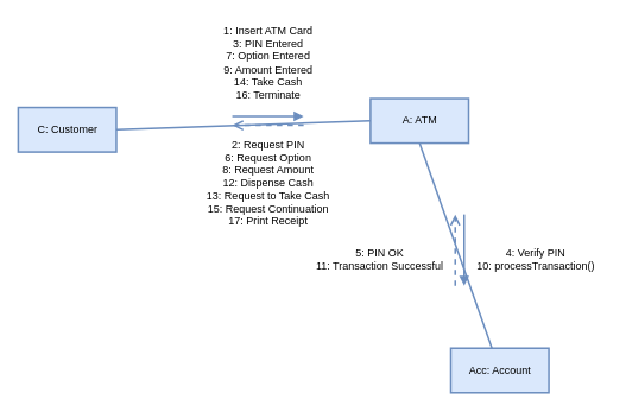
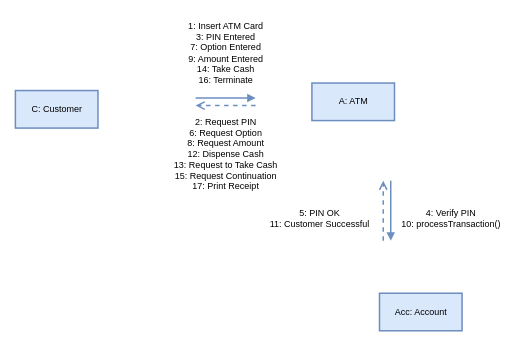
  <mxCell id="0" />
  <mxCell id="1" parent="0" />
  <mxCell id="2" value="C: Customer" style="html=1;fillColor=#dae8fc;strokeColor=#6c8ebf;strokeWidth=2;" vertex="1" parent="1"><mxGeometry x="20" y="120" width="110" height="50" as="geometry" /></mxCell>
  <mxCell id="3" value="A: ATM" style="html=1;fillColor=#dae8fc;strokeColor=#6c8ebf;strokeWidth=2;" vertex="1" parent="1"><mxGeometry x="415" y="110" width="110" height="50" as="geometry" /></mxCell>
  <mxCell id="4" value="Acc: Account" style="html=1;fillColor=#dae8fc;strokeColor=#6c8ebf;strokeWidth=2;" vertex="1" parent="1"><mxGeometry x="505" y="390" width="110" height="50" as="geometry" /></mxCell>
- <mxCell id="5" value="" style="endArrow=none;html=1;rounded=0;entryX=0.5;entryY=1;entryDx=0;entryDy=0;fillColor=#dae8fc;strokeColor=#6c8ebf;strokeWidth=2;" edge="1" parent="1" source="4" target="3"><mxGeometry relative="1" as="geometry"><mxPoint x="330" y="280" as="sourcePoint" /><mxPoint x="490" y="280" as="targetPoint" /></mxGeometry></mxCell>
- <mxCell id="6" value="" style="endArrow=none;html=1;rounded=0;exitX=1;exitY=0.5;exitDx=0;exitDy=0;entryX=0;entryY=0.5;entryDx=0;entryDy=0;fillColor=#dae8fc;strokeColor=#6c8ebf;strokeWidth=2;" edge="1" parent="1" source="2" target="3"><mxGeometry relative="1" as="geometry"><mxPoint x="150" y="330" as="sourcePoint" /><mxPoint x="310" y="330" as="targetPoint" /></mxGeometry></mxCell>
  <mxCell id="7" value="" style="html=1;verticalAlign=bottom;endArrow=block;rounded=0;fillColor=#dae8fc;strokeColor=#6c8ebf;strokeWidth=2;" edge="1" parent="1"><mxGeometry width="80" relative="1" as="geometry"><mxPoint x="260" y="130" as="sourcePoint" /><mxPoint x="340" y="130" as="targetPoint" /></mxGeometry></mxCell>
  <mxCell id="8" value="" style="html=1;verticalAlign=bottom;endArrow=open;dashed=1;endSize=8;rounded=0;fillColor=#dae8fc;strokeColor=#6c8ebf;strokeWidth=2;" edge="1" parent="1"><mxGeometry relative="1" as="geometry"><mxPoint x="340" y="140" as="sourcePoint" /><mxPoint x="260" y="140" as="targetPoint" /></mxGeometry></mxCell>
  <mxCell id="9" value="" style="html=1;verticalAlign=bottom;endArrow=block;rounded=0;fillColor=#dae8fc;strokeColor=#6c8ebf;strokeWidth=2;" edge="1" parent="1"><mxGeometry width="80" relative="1" as="geometry"><mxPoint x="520" y="240" as="sourcePoint" /><mxPoint x="520" y="320" as="targetPoint" /><Array as="points"><mxPoint x="520" y="270" /><mxPoint x="520" y="280" /></Array></mxGeometry></mxCell>
  <mxCell id="10" value="" style="html=1;verticalAlign=bottom;endArrow=open;dashed=1;endSize=8;rounded=0;fillColor=#dae8fc;strokeColor=#6c8ebf;strokeWidth=2;" edge="1" parent="1"><mxGeometry relative="1" as="geometry"><mxPoint x="510" y="320" as="sourcePoint" /><mxPoint x="510" y="240" as="targetPoint" /></mxGeometry></mxCell>
  <mxCell id="11" value="1: Insert ATM Card&lt;br&gt;3: PIN Entered&lt;br&gt;7: Option Entered&lt;br&gt;9: Amount Entered&lt;br&gt;14: Take Cash&lt;br&gt;16: Terminate&lt;br&gt;" style="text;html=1;align=center;verticalAlign=middle;resizable=0;points=[];autosize=1;strokeWidth=2;" vertex="1" parent="1"><mxGeometry x="240" y="20" width="120" height="100" as="geometry" /></mxCell>
  <mxCell id="12" value="2: Request PIN&lt;br&gt;6: Request Option&lt;br&gt;8: Request Amount&lt;br&gt;12: Dispense Cash&lt;br&gt;13: Request to Take Cash&lt;br&gt;15: Request Continuation&lt;br&gt;17: Print Receipt" style="text;html=1;align=center;verticalAlign=middle;resizable=0;points=[];autosize=1;strokeWidth=2;" vertex="1" parent="1"><mxGeometry x="220" y="150" width="160" height="110" as="geometry" /></mxCell>
- <mxCell id="13" value="5: PIN OK&lt;br&gt;11: Transaction Successful" style="text;html=1;align=center;verticalAlign=middle;resizable=0;points=[];autosize=1;strokeWidth=2;" vertex="1" parent="1"><mxGeometry x="340" y="270" width="170" height="40" as="geometry" /></mxCell>
+ <mxCell id="13" value="5: PIN OK&lt;br&gt;11: Customer Successful" style="text;html=1;align=center;verticalAlign=middle;resizable=0;points=[];autosize=1;strokeWidth=2;" vertex="1" parent="1"><mxGeometry x="340" y="270" width="170" height="40" as="geometry" /></mxCell>
  <mxCell id="14" value="4: Verify PIN&lt;br&gt;10: processTransaction()" style="text;html=1;align=center;verticalAlign=middle;resizable=0;points=[];autosize=1;strokeWidth=2;" vertex="1" parent="1"><mxGeometry x="520" y="270" width="160" height="40" as="geometry" /></mxCell>
